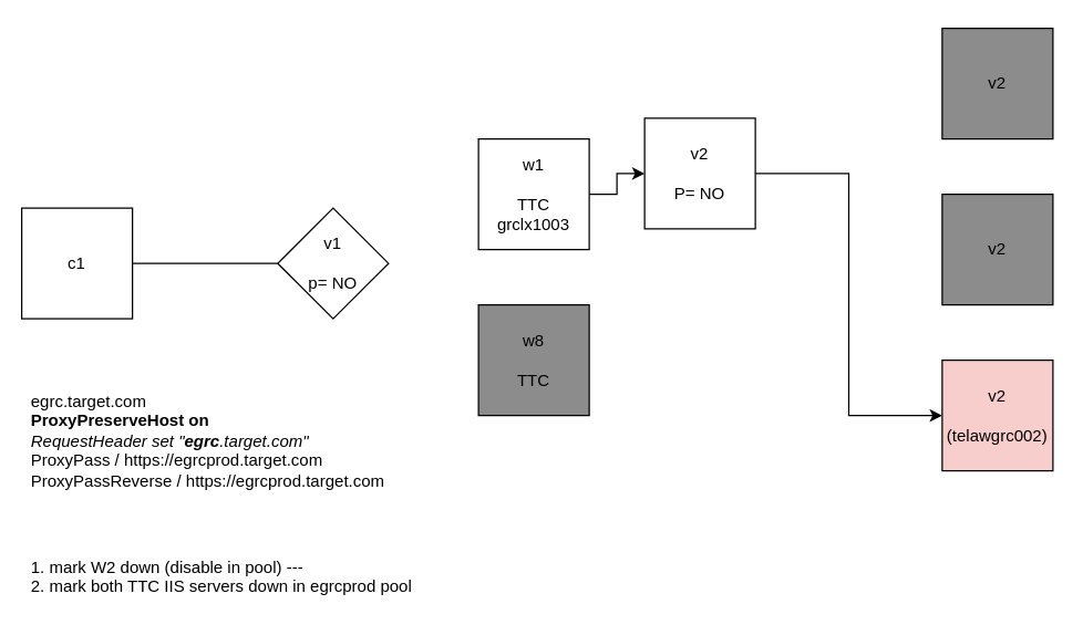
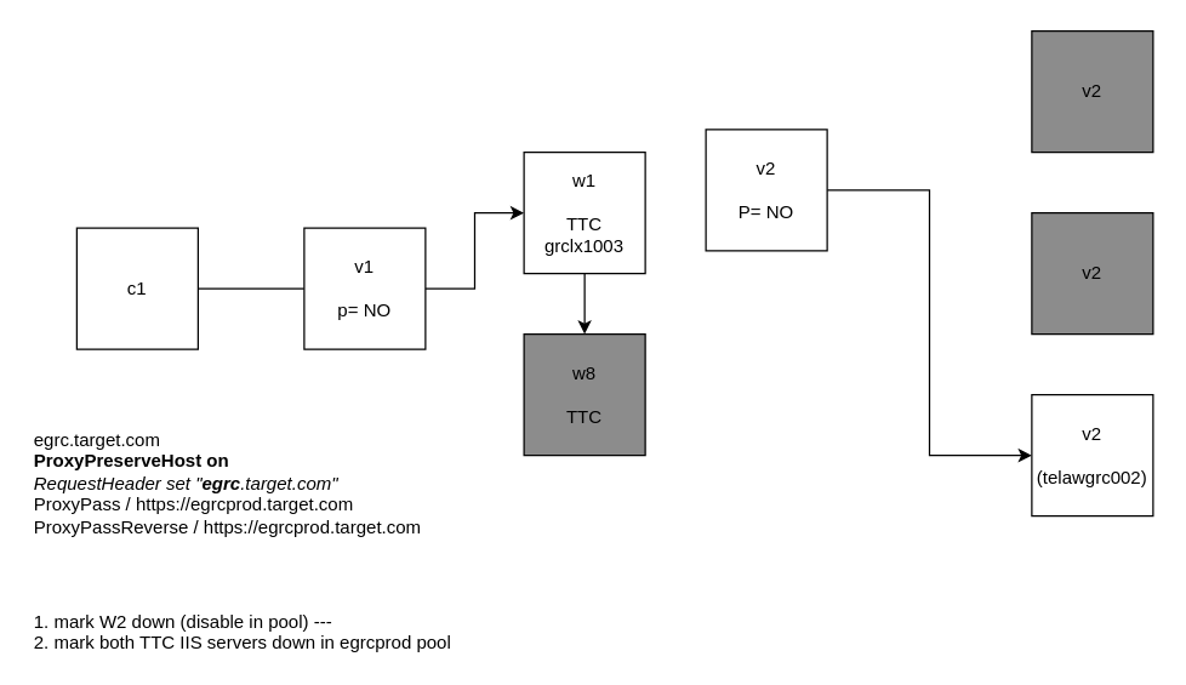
  <mxCell id="0" />
  <mxCell id="1" parent="0" />
  <mxCell id="2" style="edgeStyle=orthogonalEdgeStyle;rounded=0;orthogonalLoop=1;jettySize=auto;html=1;endArrow=none;" edge="1" parent="1" source="3" target="5"><mxGeometry relative="1" as="geometry" /></mxCell>
- <mxCell id="3" value="c1" style="whiteSpace=wrap;html=1;aspect=fixed;" vertex="1" parent="1"><mxGeometry x="15" y="150" width="80" height="80" as="geometry" /></mxCell>
- <mxCell id="5" value="v1&lt;br&gt;&lt;br&gt;p= NO" style="rhombus;whiteSpace=wrap;html=1;aspect=fixed;" vertex="1" parent="1"><mxGeometry x="200" y="150" width="80" height="80" as="geometry" /></mxCell>
- <mxCell id="6" style="edgeStyle=orthogonalEdgeStyle;rounded=0;orthogonalLoop=1;jettySize=auto;html=1;" edge="1" parent="1" source="7" target="10"><mxGeometry relative="1" as="geometry" /></mxCell>
+ <mxCell id="3" value="c1" style="whiteSpace=wrap;html=1;aspect=fixed;" vertex="1" parent="1"><mxGeometry x="50" y="150" width="80" height="80" as="geometry" /></mxCell>
+ <mxCell id="4" style="edgeStyle=orthogonalEdgeStyle;rounded=0;orthogonalLoop=1;jettySize=auto;html=1;" edge="1" parent="1" source="5" target="7"><mxGeometry relative="1" as="geometry" /></mxCell>
+ <mxCell id="5" value="v1&lt;br&gt;&lt;br&gt;p= NO" style="whiteSpace=wrap;html=1;aspect=fixed;" vertex="1" parent="1"><mxGeometry x="200" y="150" width="80" height="80" as="geometry" /></mxCell>
+ <mxCell id="6" style="edgeStyle=orthogonalEdgeStyle;rounded=0;orthogonalLoop=1;jettySize=auto;html=1;" edge="1" parent="1" source="7" target="8"><mxGeometry relative="1" as="geometry" /></mxCell>
  <mxCell id="7" value="w1&lt;br&gt;&lt;br&gt;TTC&lt;br&gt;grclx1003" style="whiteSpace=wrap;html=1;aspect=fixed;" vertex="1" parent="1"><mxGeometry x="345" y="100" width="80" height="80" as="geometry" /></mxCell>
  <mxCell id="8" value="w8&lt;br&gt;&lt;br&gt;TTC" style="whiteSpace=wrap;html=1;aspect=fixed;fillColor=#8C8C8C;" vertex="1" parent="1"><mxGeometry x="345" y="220" width="80" height="80" as="geometry" /></mxCell>
  <mxCell id="9" style="edgeStyle=orthogonalEdgeStyle;rounded=0;orthogonalLoop=1;jettySize=auto;html=1;entryX=0;entryY=0.5;entryDx=0;entryDy=0;" edge="1" parent="1" source="10" target="13"><mxGeometry relative="1" as="geometry" /></mxCell>
  <mxCell id="10" value="v2&lt;br&gt;&lt;br&gt;P= NO" style="whiteSpace=wrap;html=1;aspect=fixed;" vertex="1" parent="1"><mxGeometry x="465" y="85" width="80" height="80" as="geometry" /></mxCell>
  <mxCell id="11" value="v2" style="whiteSpace=wrap;html=1;aspect=fixed;fillColor=#8C8C8C;" vertex="1" parent="1"><mxGeometry x="680" y="20" width="80" height="80" as="geometry" /></mxCell>
  <mxCell id="12" value="v2" style="whiteSpace=wrap;html=1;aspect=fixed;fillColor=#8C8C8C;" vertex="1" parent="1"><mxGeometry x="680" y="140" width="80" height="80" as="geometry" /></mxCell>
- <mxCell id="13" value="v2&lt;br&gt;&lt;br&gt;(telawgrc002)" style="whiteSpace=wrap;html=1;aspect=fixed;fillColor=#f8cecc;" vertex="1" parent="1"><mxGeometry x="680" y="260" width="80" height="80" as="geometry" /></mxCell>
+ <mxCell id="13" value="v2&lt;br&gt;&lt;br&gt;(telawgrc002)" style="whiteSpace=wrap;html=1;aspect=fixed;" vertex="1" parent="1"><mxGeometry x="680" y="260" width="80" height="80" as="geometry" /></mxCell>
  <mxCell id="14" value="egrc.target.com &lt;br&gt;&lt;b&gt;ProxyPreserveHost on&lt;br&gt;&lt;/b&gt;&lt;i&gt;RequestHeader set &quot;&lt;b&gt;egrc&lt;/b&gt;.target.com&quot;&lt;br&gt;&lt;/i&gt;ProxyPass / https://egrcprod.target.com&lt;br&gt;ProxyPassReverse / https://egrcprod.target.com" style="text;html=1;resizable=0;points=[];autosize=1;align=left;verticalAlign=top;spacingTop=-4;" vertex="1" parent="1"><mxGeometry x="20" y="280" width="270" height="70" as="geometry" /></mxCell>
  <mxCell id="15" value="1. mark W2 down (disable in pool) ---&amp;nbsp;&lt;br&gt;2. mark both TTC IIS servers down in egrcprod pool&lt;br&gt;" style="text;html=1;resizable=0;points=[];autosize=1;align=left;verticalAlign=top;spacingTop=-4;" vertex="1" parent="1"><mxGeometry x="20" y="400" width="290" height="30" as="geometry" /></mxCell>
